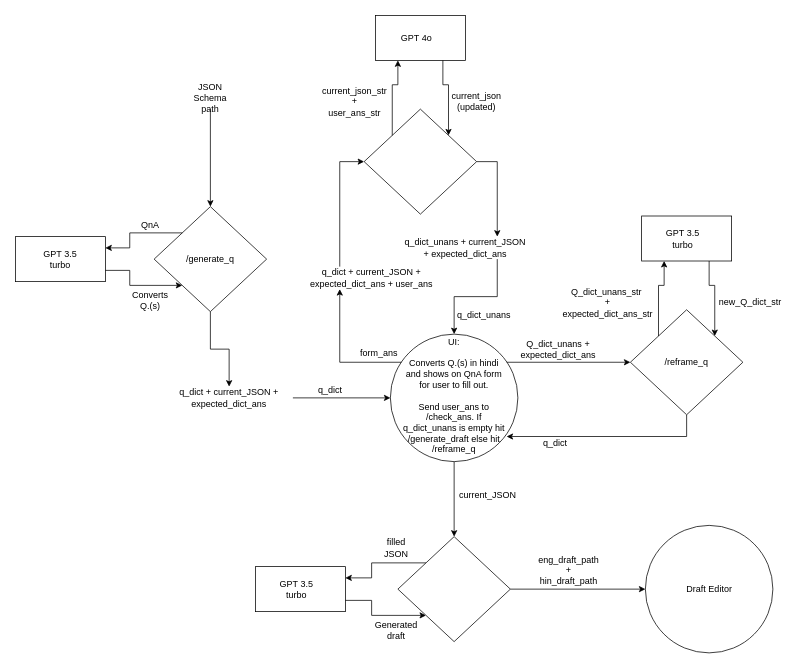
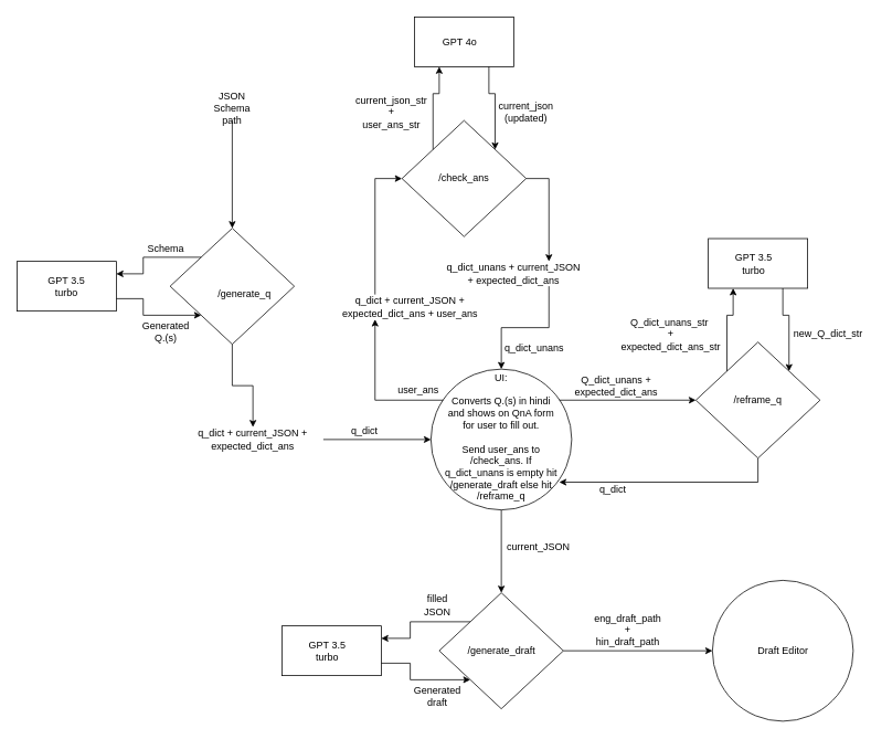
  <mxCell id="0" />
  <mxCell id="1" parent="0" />
  <mxCell id="2" value="" style="group" vertex="1" connectable="0" parent="1"><mxGeometry x="20" y="315" width="120" height="60" as="geometry" /></mxCell>
  <mxCell id="3" value="" style="rounded=0;whiteSpace=wrap;html=1;" vertex="1" parent="2"><mxGeometry width="120" height="60" as="geometry" /></mxCell>
  <mxCell id="4" value="GPT 3.5 turbo" style="text;html=1;align=center;verticalAlign=middle;whiteSpace=wrap;rounded=0;" vertex="1" parent="2"><mxGeometry x="30" y="15" width="60" height="30" as="geometry" /></mxCell>
  <mxCell id="5" style="edgeStyle=orthogonalEdgeStyle;rounded=0;orthogonalLoop=1;jettySize=auto;html=1;exitX=0.5;exitY=1;exitDx=0;exitDy=0;" edge="1" parent="1" source="6" target="8"><mxGeometry relative="1" as="geometry"><mxPoint x="280" y="205" as="targetPoint" /></mxGeometry></mxCell>
  <mxCell id="6" value="JSON Schema path" style="text;html=1;align=center;verticalAlign=middle;whiteSpace=wrap;rounded=0;" vertex="1" parent="1"><mxGeometry x="250" y="115" width="60" height="30" as="geometry" /></mxCell>
  <mxCell id="7" value="" style="group" vertex="1" connectable="0" parent="1"><mxGeometry x="205" y="275" width="150" height="140" as="geometry" /></mxCell>
  <mxCell id="8" value="" style="rhombus;whiteSpace=wrap;html=1;" vertex="1" parent="7"><mxGeometry width="150" height="140" as="geometry" /></mxCell>
- <mxCell id="9" value="QnA" style="text;html=1;align=center;verticalAlign=middle;whiteSpace=wrap;rounded=0;" vertex="1" parent="7"><mxGeometry x="-35" y="10" width="60" height="30" as="geometry" /></mxCell>
- <mxCell id="10" value="Converts Q.(s)" style="text;html=1;align=center;verticalAlign=middle;whiteSpace=wrap;rounded=0;" vertex="1" parent="7"><mxGeometry x="-35" y="110" width="60" height="30" as="geometry" /></mxCell>
- <mxCell id="11" value="/generate_q" style="text;html=1;align=center;verticalAlign=middle;whiteSpace=wrap;rounded=0;" vertex="1" parent="7"><mxGeometry x="45" y="55" width="60" height="30" as="geometry" /></mxCell>
+ <mxCell id="9" value="Schema" style="text;html=1;align=center;verticalAlign=middle;whiteSpace=wrap;rounded=0;" vertex="1" parent="7"><mxGeometry x="-35" y="10" width="60" height="30" as="geometry" /></mxCell>
+ <mxCell id="10" value="Generated Q.(s)" style="text;html=1;align=center;verticalAlign=middle;whiteSpace=wrap;rounded=0;" vertex="1" parent="7"><mxGeometry x="-35" y="110" width="60" height="30" as="geometry" /></mxCell>
+ <mxCell id="11" value="/generate_q" style="text;html=1;align=center;verticalAlign=middle;whiteSpace=wrap;rounded=0;" vertex="1" parent="7"><mxGeometry x="60" y="65" width="60" height="30" as="geometry" /></mxCell>
  <mxCell id="12" style="edgeStyle=orthogonalEdgeStyle;rounded=0;orthogonalLoop=1;jettySize=auto;html=1;exitX=1;exitY=0.5;exitDx=0;exitDy=0;entryX=0;entryY=0.5;entryDx=0;entryDy=0;" edge="1" parent="1" source="13" target="40"><mxGeometry relative="1" as="geometry" /></mxCell>
  <mxCell id="13" value="q_dict + current_JSON + expected_dict_ans" style="text;html=1;align=center;verticalAlign=middle;whiteSpace=wrap;rounded=0;" vertex="1" parent="1"><mxGeometry x="220" y="515" width="170" height="30" as="geometry" /></mxCell>
  <mxCell id="14" style="edgeStyle=orthogonalEdgeStyle;rounded=0;orthogonalLoop=1;jettySize=auto;html=1;exitX=0;exitY=0;exitDx=0;exitDy=0;entryX=1;entryY=0.25;entryDx=0;entryDy=0;" edge="1" parent="1" source="8" target="3"><mxGeometry relative="1" as="geometry" /></mxCell>
  <mxCell id="15" style="edgeStyle=orthogonalEdgeStyle;rounded=0;orthogonalLoop=1;jettySize=auto;html=1;exitX=1;exitY=0.75;exitDx=0;exitDy=0;entryX=0;entryY=1;entryDx=0;entryDy=0;" edge="1" parent="1" source="3" target="8"><mxGeometry relative="1" as="geometry" /></mxCell>
  <mxCell id="16" style="edgeStyle=orthogonalEdgeStyle;rounded=0;orthogonalLoop=1;jettySize=auto;html=1;exitX=0.5;exitY=1;exitDx=0;exitDy=0;entryX=0.5;entryY=0;entryDx=0;entryDy=0;" edge="1" parent="1" source="8" target="13"><mxGeometry relative="1" as="geometry" /></mxCell>
  <mxCell id="17" value="q_dict" style="text;html=1;align=center;verticalAlign=middle;whiteSpace=wrap;rounded=0;" vertex="1" parent="1"><mxGeometry x="410" y="505" width="60" height="30" as="geometry" /></mxCell>
- <mxCell id="18" value="form_ans" style="text;html=1;align=center;verticalAlign=middle;whiteSpace=wrap;rounded=0;" vertex="1" parent="1"><mxGeometry x="475" y="455" width="60" height="30" as="geometry" /></mxCell>
+ <mxCell id="18" value="user_ans" style="text;html=1;align=center;verticalAlign=middle;whiteSpace=wrap;rounded=0;" vertex="1" parent="1"><mxGeometry x="475" y="455" width="60" height="30" as="geometry" /></mxCell>
  <mxCell id="19" style="edgeStyle=orthogonalEdgeStyle;rounded=0;orthogonalLoop=1;jettySize=auto;html=1;exitX=0.25;exitY=0;exitDx=0;exitDy=0;entryX=0;entryY=0.5;entryDx=0;entryDy=0;" edge="1" parent="1" source="20" target="51"><mxGeometry relative="1" as="geometry" /></mxCell>
  <mxCell id="20" value="q_dict + current_JSON + expected_dict_ans + user_ans" style="text;html=1;align=center;verticalAlign=middle;whiteSpace=wrap;rounded=0;" vertex="1" parent="1"><mxGeometry x="410" y="355" width="170" height="30" as="geometry" /></mxCell>
  <mxCell id="21" value="q_dict_unans + current_JSON + expected_dict_ans" style="text;html=1;align=center;verticalAlign=middle;whiteSpace=wrap;rounded=0;" vertex="1" parent="1"><mxGeometry x="535" y="315" width="170" height="30" as="geometry" /></mxCell>
  <mxCell id="22" style="edgeStyle=orthogonalEdgeStyle;rounded=0;orthogonalLoop=1;jettySize=auto;html=1;exitX=1;exitY=0.5;exitDx=0;exitDy=0;entryX=0.75;entryY=0;entryDx=0;entryDy=0;" edge="1" parent="1" source="51" target="21"><mxGeometry relative="1" as="geometry"><mxPoint x="1000" y="300" as="targetPoint" /></mxGeometry></mxCell>
  <mxCell id="23" style="edgeStyle=orthogonalEdgeStyle;rounded=0;orthogonalLoop=1;jettySize=auto;html=1;exitX=0.5;exitY=1;exitDx=0;exitDy=0;entryX=1;entryY=0.91;entryDx=0;entryDy=0;entryPerimeter=0;" edge="1" parent="1" source="59" target="43"><mxGeometry relative="1" as="geometry"><mxPoint x="1245" y="455" as="targetPoint" /></mxGeometry></mxCell>
  <mxCell id="24" value="q_dict" style="text;html=1;align=center;verticalAlign=middle;whiteSpace=wrap;rounded=0;" vertex="1" parent="1"><mxGeometry x="710" y="575" width="60" height="30" as="geometry" /></mxCell>
  <mxCell id="25" value="current_JSON" style="text;html=1;align=center;verticalAlign=middle;whiteSpace=wrap;rounded=0;" vertex="1" parent="1"><mxGeometry x="620" y="645" width="60" height="30" as="geometry" /></mxCell>
  <mxCell id="26" style="edgeStyle=orthogonalEdgeStyle;rounded=0;orthogonalLoop=1;jettySize=auto;html=1;exitX=0.5;exitY=1;exitDx=0;exitDy=0;entryX=0.5;entryY=0;entryDx=0;entryDy=0;" edge="1" parent="1" source="40" target="36"><mxGeometry relative="1" as="geometry"><mxPoint x="605" y="755" as="targetPoint" /></mxGeometry></mxCell>
  <mxCell id="27" value="" style="ellipse;whiteSpace=wrap;html=1;aspect=fixed;" vertex="1" parent="1"><mxGeometry x="860" y="700" width="170" height="170" as="geometry" /></mxCell>
  <mxCell id="28" style="edgeStyle=orthogonalEdgeStyle;rounded=0;orthogonalLoop=1;jettySize=auto;html=1;exitX=1;exitY=0.5;exitDx=0;exitDy=0;entryX=0;entryY=0.5;entryDx=0;entryDy=0;" edge="1" parent="1" source="36" target="27"><mxGeometry relative="1" as="geometry" /></mxCell>
  <mxCell id="29" value="eng_draft_path + hin_draft_path" style="text;html=1;align=center;verticalAlign=middle;whiteSpace=wrap;rounded=0;" vertex="1" parent="1"><mxGeometry x="727.5" y="745" width="60" height="30" as="geometry" /></mxCell>
  <mxCell id="30" value="Draft Editor" style="text;html=1;align=center;verticalAlign=middle;whiteSpace=wrap;rounded=0;" vertex="1" parent="1"><mxGeometry x="912.5" y="770" width="65" height="30" as="geometry" /></mxCell>
  <mxCell id="31" value="" style="group" vertex="1" connectable="0" parent="1"><mxGeometry x="340" y="755" width="120" height="60" as="geometry" /></mxCell>
  <mxCell id="32" value="" style="rounded=0;whiteSpace=wrap;html=1;" vertex="1" parent="31"><mxGeometry width="120" height="60" as="geometry" /></mxCell>
  <mxCell id="33" value="GPT 3.5 turbo" style="text;html=1;align=center;verticalAlign=middle;whiteSpace=wrap;rounded=0;" vertex="1" parent="31"><mxGeometry x="25" y="15" width="60" height="30" as="geometry" /></mxCell>
  <mxCell id="34" style="edgeStyle=orthogonalEdgeStyle;rounded=0;orthogonalLoop=1;jettySize=auto;html=1;exitX=0;exitY=0;exitDx=0;exitDy=0;entryX=1;entryY=0.25;entryDx=0;entryDy=0;" edge="1" parent="1" source="36" target="32"><mxGeometry relative="1" as="geometry" /></mxCell>
  <mxCell id="35" style="edgeStyle=orthogonalEdgeStyle;rounded=0;orthogonalLoop=1;jettySize=auto;html=1;exitX=1;exitY=0.75;exitDx=0;exitDy=0;entryX=0;entryY=1;entryDx=0;entryDy=0;" edge="1" parent="1" source="32" target="36"><mxGeometry relative="1" as="geometry" /></mxCell>
  <mxCell id="36" value="" style="rhombus;whiteSpace=wrap;html=1;" vertex="1" parent="1"><mxGeometry x="530" y="715" width="150" height="140" as="geometry" /></mxCell>
+ <mxCell id="37" value="/generate_draft" style="text;html=1;align=center;verticalAlign=middle;whiteSpace=wrap;rounded=0;" vertex="1" parent="1"><mxGeometry x="557.5" y="770" width="95" height="30" as="geometry" /></mxCell>
  <mxCell id="38" value="filled JSON" style="text;html=1;align=center;verticalAlign=middle;whiteSpace=wrap;rounded=0;" vertex="1" parent="1"><mxGeometry x="497.5" y="715" width="60" height="30" as="geometry" /></mxCell>
  <mxCell id="39" value="Generated draft" style="text;html=1;align=center;verticalAlign=middle;whiteSpace=wrap;rounded=0;" vertex="1" parent="1"><mxGeometry x="497.5" y="825" width="60" height="30" as="geometry" /></mxCell>
  <mxCell id="40" value="" style="ellipse;whiteSpace=wrap;html=1;aspect=fixed;container=0;" vertex="1" parent="1"><mxGeometry x="520" y="445" width="170" height="170" as="geometry" /></mxCell>
  <mxCell id="41" style="edgeStyle=orthogonalEdgeStyle;rounded=0;orthogonalLoop=1;jettySize=auto;html=1;exitX=0;exitY=0.25;exitDx=0;exitDy=0;entryX=0.25;entryY=1;entryDx=0;entryDy=0;" edge="1" parent="1" source="43" target="20"><mxGeometry relative="1" as="geometry" /></mxCell>
  <mxCell id="42" style="edgeStyle=orthogonalEdgeStyle;rounded=0;orthogonalLoop=1;jettySize=auto;html=1;exitX=1;exitY=0.25;exitDx=0;exitDy=0;entryX=0;entryY=0.5;entryDx=0;entryDy=0;" edge="1" parent="1" source="43" target="59"><mxGeometry relative="1" as="geometry" /></mxCell>
  <mxCell id="43" value="&lt;div&gt;&lt;br&gt;&lt;/div&gt;UI:&lt;br&gt;&lt;br&gt;Converts Q.(s) in hindi and shows on QnA form for user to fill out.&lt;br&gt;&lt;br&gt;Send user_ans to /check_ans. If q_dict_unans is empty hit /generate_draft else hit /reframe_q" style="text;html=1;align=center;verticalAlign=middle;whiteSpace=wrap;rounded=0;container=0;" vertex="1" parent="1"><mxGeometry x="535" y="445" width="140" height="150" as="geometry" /></mxCell>
  <mxCell id="44" value="" style="group" vertex="1" connectable="0" parent="1"><mxGeometry x="425" y="20" width="240" height="265" as="geometry" /></mxCell>
  <mxCell id="45" value="" style="group" vertex="1" connectable="0" parent="44"><mxGeometry x="75" width="120" height="60" as="geometry" /></mxCell>
  <mxCell id="46" value="" style="rounded=0;whiteSpace=wrap;html=1;" vertex="1" parent="45"><mxGeometry width="120" height="60" as="geometry" /></mxCell>
  <mxCell id="47" value="GPT 4o" style="text;html=1;align=center;verticalAlign=middle;whiteSpace=wrap;rounded=0;" vertex="1" parent="45"><mxGeometry x="25" y="15" width="60" height="30" as="geometry" /></mxCell>
  <mxCell id="48" value="current_json_str +&lt;div&gt;user_ans_str&lt;/div&gt;" style="text;html=1;align=center;verticalAlign=middle;whiteSpace=wrap;rounded=0;container=0;" vertex="1" parent="44"><mxGeometry y="100" width="95" height="30" as="geometry" /></mxCell>
  <mxCell id="49" value="current_json&lt;div&gt;(updated)&lt;/div&gt;" style="text;html=1;align=center;verticalAlign=middle;whiteSpace=wrap;rounded=0;container=0;" vertex="1" parent="44"><mxGeometry x="180" y="100" width="60" height="30" as="geometry" /></mxCell>
  <mxCell id="50" value="" style="group" vertex="1" connectable="0" parent="44"><mxGeometry x="60" y="125" width="150" height="140" as="geometry" /></mxCell>
  <mxCell id="51" value="" style="rhombus;whiteSpace=wrap;html=1;container=0;" vertex="1" parent="50"><mxGeometry width="150" height="140" as="geometry" /></mxCell>
+ <mxCell id="52" value="/check_ans" style="text;html=1;align=center;verticalAlign=middle;whiteSpace=wrap;rounded=0;container=0;" vertex="1" parent="50"><mxGeometry x="45" y="55" width="60" height="30" as="geometry" /></mxCell>
  <mxCell id="53" style="edgeStyle=orthogonalEdgeStyle;rounded=0;orthogonalLoop=1;jettySize=auto;html=1;exitX=0;exitY=0;exitDx=0;exitDy=0;entryX=0.25;entryY=1;entryDx=0;entryDy=0;" edge="1" parent="44" source="51" target="46"><mxGeometry relative="1" as="geometry" /></mxCell>
  <mxCell id="54" style="edgeStyle=orthogonalEdgeStyle;rounded=0;orthogonalLoop=1;jettySize=auto;html=1;exitX=0.75;exitY=1;exitDx=0;exitDy=0;entryX=1;entryY=0;entryDx=0;entryDy=0;" edge="1" parent="44" source="46" target="51"><mxGeometry relative="1" as="geometry" /></mxCell>
  <mxCell id="55" style="edgeStyle=orthogonalEdgeStyle;rounded=0;orthogonalLoop=1;jettySize=auto;html=1;exitX=0.75;exitY=1;exitDx=0;exitDy=0;" edge="1" parent="1" source="21" target="43"><mxGeometry relative="1" as="geometry"><mxPoint x="710" y="345" as="sourcePoint" /><mxPoint x="660" y="465" as="targetPoint" /></mxGeometry></mxCell>
  <mxCell id="56" value="q_dict_unans" style="text;html=1;align=center;verticalAlign=middle;whiteSpace=wrap;rounded=0;" vertex="1" parent="1"><mxGeometry x="615" y="405" width="60" height="30" as="geometry" /></mxCell>
  <mxCell id="57" value="" style="group" vertex="1" connectable="0" parent="1"><mxGeometry x="740" y="287.5" width="290" height="265" as="geometry" /></mxCell>
  <mxCell id="58" value="Q_dict_unans_str&amp;nbsp;&lt;div&gt;+&lt;/div&gt;&lt;div&gt;expected_dict_ans_str&lt;/div&gt;" style="text;html=1;align=center;verticalAlign=middle;whiteSpace=wrap;rounded=0;" vertex="1" parent="57"><mxGeometry y="100" width="140" height="30" as="geometry" /></mxCell>
  <mxCell id="59" value="" style="rhombus;whiteSpace=wrap;html=1;container=0;" vertex="1" parent="57"><mxGeometry x="100" y="125" width="150" height="140" as="geometry" /></mxCell>
  <mxCell id="60" value="" style="group" vertex="1" connectable="0" parent="57"><mxGeometry x="115" width="175" height="210" as="geometry" /></mxCell>
  <mxCell id="61" value="" style="group" vertex="1" connectable="0" parent="60"><mxGeometry width="120" height="60" as="geometry" /></mxCell>
  <mxCell id="62" value="" style="rounded=0;whiteSpace=wrap;html=1;" vertex="1" parent="61"><mxGeometry width="120" height="60" as="geometry" /></mxCell>
  <mxCell id="63" value="GPT 3.5 turbo" style="text;html=1;align=center;verticalAlign=middle;whiteSpace=wrap;rounded=0;" vertex="1" parent="61"><mxGeometry x="25" y="15" width="60" height="30" as="geometry" /></mxCell>
  <mxCell id="64" value="new_Q_dict_str" style="text;html=1;align=center;verticalAlign=middle;whiteSpace=wrap;rounded=0;container=0;" vertex="1" parent="60"><mxGeometry x="115" y="100" width="60" height="30" as="geometry" /></mxCell>
  <mxCell id="65" value="/reframe_q" style="text;html=1;align=center;verticalAlign=middle;whiteSpace=wrap;rounded=0;container=0;" vertex="1" parent="60"><mxGeometry x="30" y="180" width="60" height="30" as="geometry" /></mxCell>
  <mxCell id="66" style="edgeStyle=orthogonalEdgeStyle;rounded=0;orthogonalLoop=1;jettySize=auto;html=1;exitX=0;exitY=0;exitDx=0;exitDy=0;entryX=0.25;entryY=1;entryDx=0;entryDy=0;" edge="1" parent="57" source="59" target="62"><mxGeometry relative="1" as="geometry" /></mxCell>
  <mxCell id="67" style="edgeStyle=orthogonalEdgeStyle;rounded=0;orthogonalLoop=1;jettySize=auto;html=1;exitX=0.75;exitY=1;exitDx=0;exitDy=0;entryX=1;entryY=0;entryDx=0;entryDy=0;" edge="1" parent="57" source="62" target="59"><mxGeometry relative="1" as="geometry" /></mxCell>
  <mxCell id="68" value="Q_dict_unans&amp;nbsp;&lt;span data-darkreader-inline-color=&quot;&quot; data-darkreader-inline-bgcolor=&quot;&quot; style=&quot;background-color: initial; color: rgb(0, 0, 0); --darkreader-inline-bgcolor: initial; --darkreader-inline-color: #e8e6e3;&quot;&gt;+&lt;/span&gt;&lt;div&gt;expected_dict_ans&lt;/div&gt;" style="text;html=1;align=center;verticalAlign=middle;whiteSpace=wrap;rounded=0;" vertex="1" parent="1"><mxGeometry x="653.5" y="450" width="180" height="30" as="geometry" /></mxCell>
